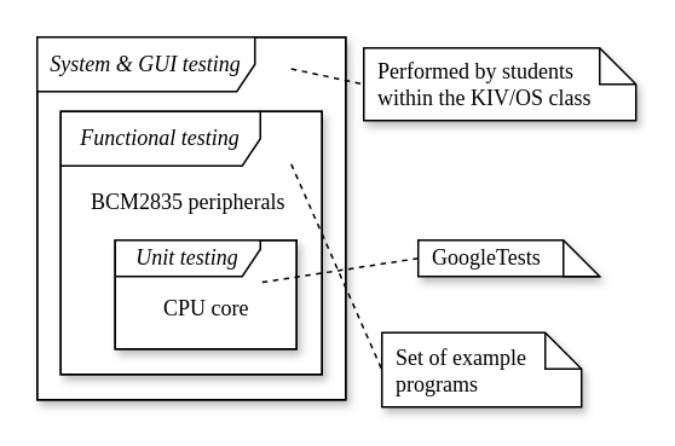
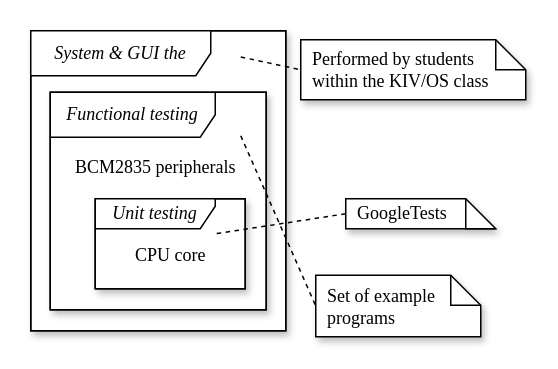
  <mxCell id="0" />
  <mxCell id="1" parent="0" />
  <mxCell id="2" value="" style="rounded=0;whiteSpace=wrap;html=1;shadow=1;" parent="1" vertex="1"><mxGeometry x="20" y="20" width="170" height="200" as="geometry" /></mxCell>
  <mxCell id="3" value="" style="rounded=0;whiteSpace=wrap;html=1;shadow=1;" parent="1" vertex="1"><mxGeometry x="33" y="61" width="144" height="145" as="geometry" /></mxCell>
  <mxCell id="4" value="" style="rounded=0;whiteSpace=wrap;html=1;shadow=1;" parent="1" vertex="1"><mxGeometry x="63" y="132" width="100" height="60" as="geometry" /></mxCell>
  <mxCell id="5" value="Unit testing" style="shape=umlFrame;whiteSpace=wrap;html=1;pointerEvents=0;width=80;height=20;fontFamily=Computer Modern;fontStyle=2" parent="1" vertex="1"><mxGeometry x="63" y="132" width="100" height="60" as="geometry" /></mxCell>
  <mxCell id="6" value="CPU core" style="text;html=1;strokeColor=none;fillColor=none;align=center;verticalAlign=middle;whiteSpace=wrap;rounded=0;fontFamily=Computer Modern;" parent="1" vertex="1"><mxGeometry x="81.75" y="162" width="62.5" height="15" as="geometry" /></mxCell>
  <mxCell id="7" value="Functional testing" style="shape=umlFrame;whiteSpace=wrap;html=1;pointerEvents=0;width=110;height=30;fontFamily=Computer Modern;fontStyle=2" parent="1" vertex="1"><mxGeometry x="33" y="61" width="144" height="145" as="geometry" /></mxCell>
  <mxCell id="8" value="BCM2835 peripherals" style="text;html=1;strokeColor=none;fillColor=none;align=center;verticalAlign=middle;whiteSpace=wrap;rounded=0;fontFamily=Computer Modern;" parent="1" vertex="1"><mxGeometry x="45.5" y="101" width="115" height="20" as="geometry" /></mxCell>
- <mxCell id="9" value="System &amp;amp; GUI testing" style="shape=umlFrame;whiteSpace=wrap;html=1;pointerEvents=0;width=120;height=30;fontFamily=Computer Modern;fontStyle=2" parent="1" vertex="1"><mxGeometry x="20" y="20" width="170" height="200" as="geometry" /></mxCell>
+ <mxCell id="9" value="System &amp;amp; GUI the" style="shape=umlFrame;whiteSpace=wrap;html=1;pointerEvents=0;width=120;height=30;fontFamily=Computer Modern;fontStyle=2" parent="1" vertex="1"><mxGeometry x="20" y="20" width="170" height="200" as="geometry" /></mxCell>
  <mxCell id="10" value="&amp;nbsp; GoogleTests" style="shape=note;size=20;whiteSpace=wrap;html=1;fontFamily=Computer Modern;shadow=1;align=left;" parent="1" vertex="1"><mxGeometry x="230" y="132" width="100" height="20" as="geometry" /></mxCell>
  <mxCell id="11" value="&amp;nbsp; Set of example &lt;br&gt;&amp;nbsp; programs" style="shape=note;size=20;whiteSpace=wrap;html=1;fontFamily=Computer Modern;shadow=1;align=left;" parent="1" vertex="1"><mxGeometry x="210" y="183" width="110" height="41" as="geometry" /></mxCell>
  <mxCell id="12" value="&amp;nbsp; Performed by students&lt;br&gt;&amp;nbsp; within the KIV/OS class" style="shape=note;size=20;whiteSpace=wrap;html=1;fontFamily=Computer Modern;shadow=1;align=left;" parent="1" vertex="1"><mxGeometry x="200" y="26" width="150" height="40" as="geometry" /></mxCell>
  <mxCell id="13" value="" style="endArrow=none;dashed=1;html=1;rounded=0;entryX=0;entryY=0.5;entryDx=0;entryDy=0;entryPerimeter=0;" parent="1" target="10" edge="1"><mxGeometry width="50" height="50" relative="1" as="geometry"><mxPoint x="144" y="155.224" as="sourcePoint" /><mxPoint x="201" y="147.5" as="targetPoint" /></mxGeometry></mxCell>
  <mxCell id="14" value="" style="endArrow=none;dashed=1;html=1;rounded=0;entryX=0;entryY=0.5;entryDx=0;entryDy=0;entryPerimeter=0;" parent="1" target="11" edge="1"><mxGeometry width="50" height="50" relative="1" as="geometry"><mxPoint x="160" y="90" as="sourcePoint" /><mxPoint x="210" y="40" as="targetPoint" /></mxGeometry></mxCell>
  <mxCell id="15" value="" style="endArrow=none;dashed=1;html=1;rounded=0;entryX=0;entryY=0.5;entryDx=0;entryDy=0;entryPerimeter=0;" parent="1" target="12" edge="1"><mxGeometry width="50" height="50" relative="1" as="geometry"><mxPoint x="160" y="37.5" as="sourcePoint" /><mxPoint x="220" y="42.5" as="targetPoint" /></mxGeometry></mxCell>
